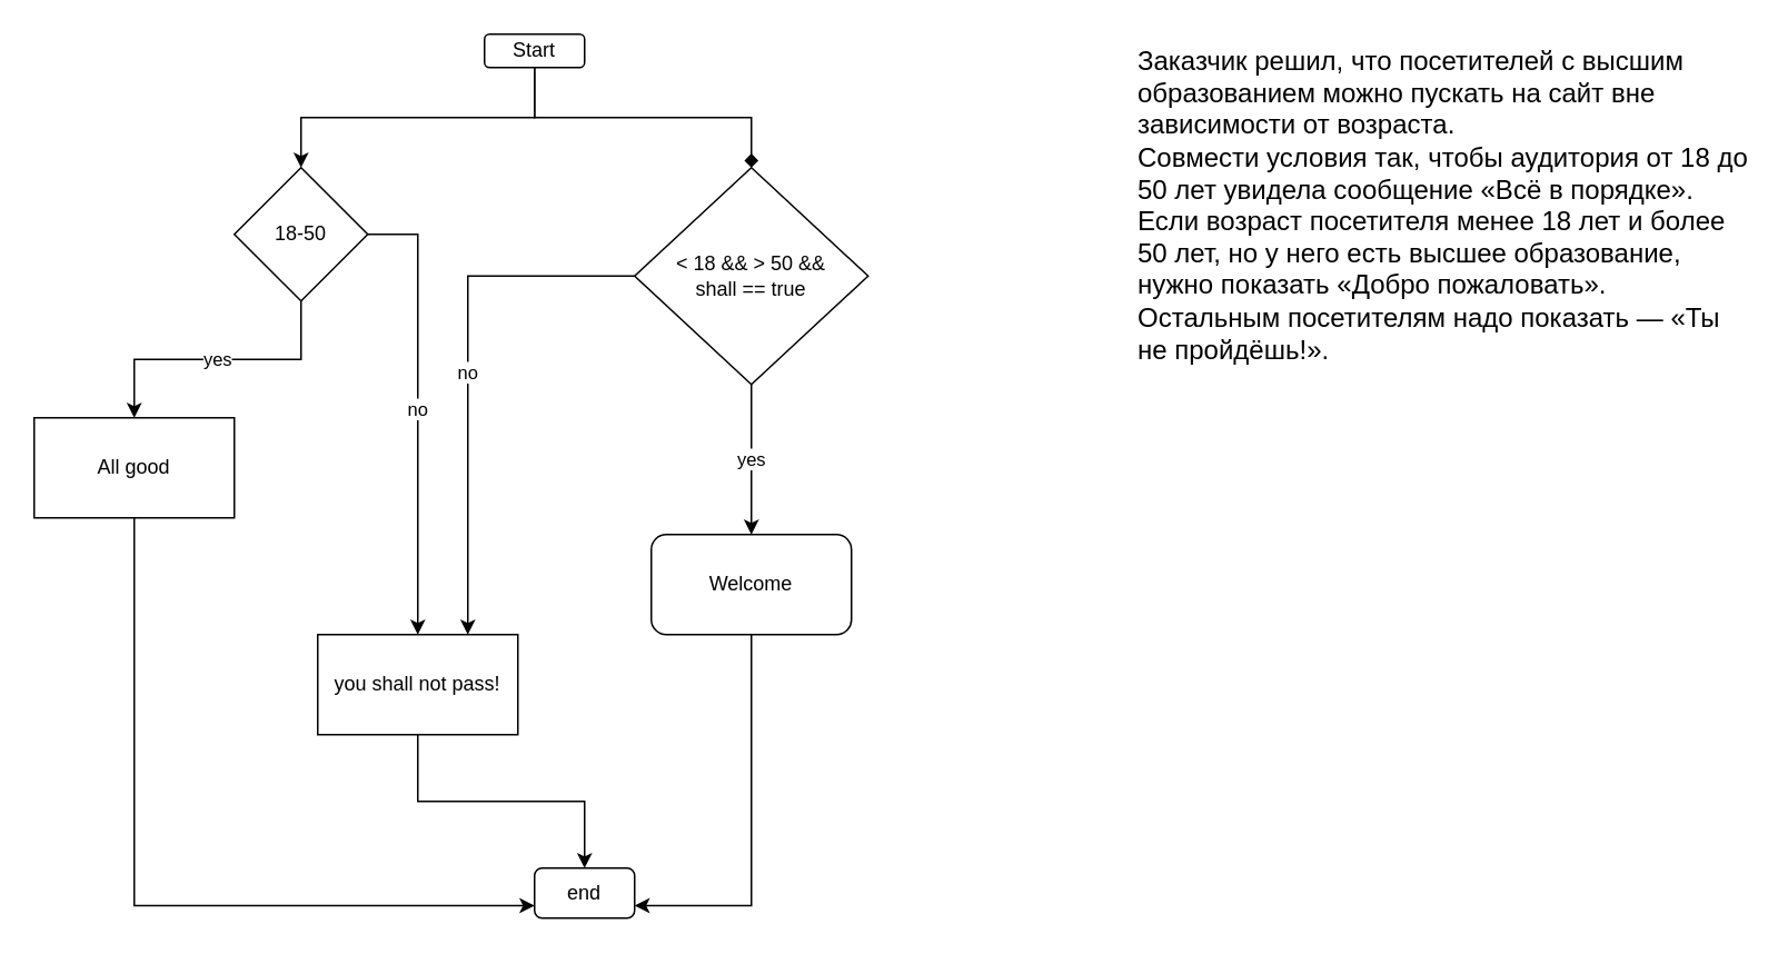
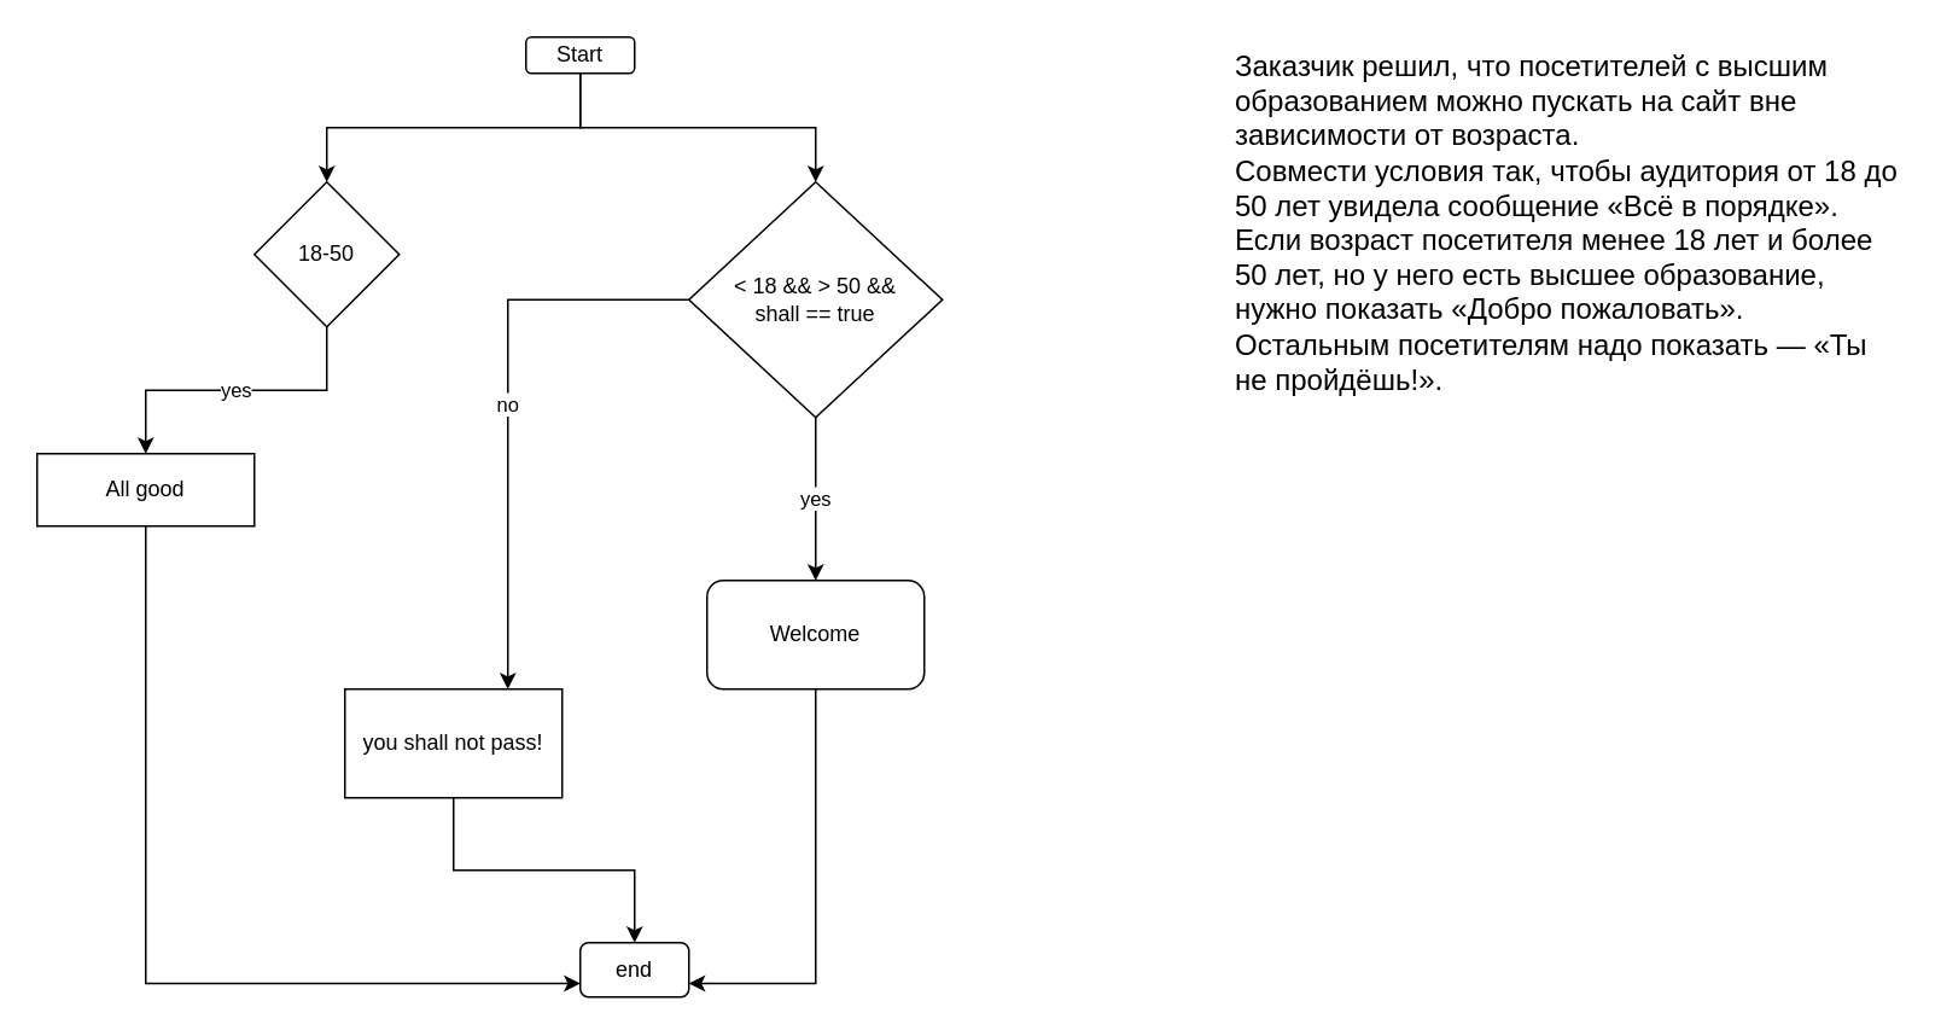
  <mxCell id="0" />
  <mxCell id="1" parent="0" />
  <mxCell id="2" value="&lt;div class=&quot;paragraph&quot; style=&quot;box-sizing: inherit; margin-top: 0px; color: rgb(0, 0, 0); font-family: &amp;quot;ys text&amp;quot;, arial, helvetica, sans-serif; font-size: 16px; font-style: normal; font-weight: 400; letter-spacing: normal; text-indent: 0px; text-transform: none; word-spacing: 0px; background-color: rgb(255, 255, 255);&quot;&gt;Заказчик решил, что посетителей с высшим образованием можно пускать на сайт вне зависимости от возраста.&lt;/div&gt;&lt;div class=&quot;paragraph&quot; style=&quot;box-sizing: inherit; margin-bottom: 0px; color: rgb(0, 0, 0); font-family: &amp;quot;ys text&amp;quot;, arial, helvetica, sans-serif; font-size: 16px; font-style: normal; font-weight: 400; letter-spacing: normal; text-indent: 0px; text-transform: none; word-spacing: 0px; background-color: rgb(255, 255, 255);&quot;&gt;Совмести условия так, чтобы аудитория от 18 до 50 лет увидела сообщение «Всё в порядке». Если возраст посетителя менее 18 лет и более 50 лет, но у него есть высшее образование, нужно показать «Добро пожаловать». Остальным посетителям надо показать — «Ты не пройдёшь!».&lt;/div&gt;" style="text;whiteSpace=wrap;html=1;" vertex="1" parent="1"><mxGeometry x="680" y="20" width="370" height="200" as="geometry" /></mxCell>
  <mxCell id="3" style="edgeStyle=orthogonalEdgeStyle;rounded=0;orthogonalLoop=1;jettySize=auto;html=1;exitX=0.5;exitY=1;exitDx=0;exitDy=0;entryX=0.5;entryY=0;entryDx=0;entryDy=0;" edge="1" parent="1" source="5" target="8"><mxGeometry relative="1" as="geometry" /></mxCell>
- <mxCell id="4" style="edgeStyle=orthogonalEdgeStyle;rounded=0;orthogonalLoop=1;jettySize=auto;html=1;exitX=0.5;exitY=1;exitDx=0;exitDy=0;endArrow=diamond;" edge="1" parent="1" source="5" target="13"><mxGeometry relative="1" as="geometry" /></mxCell>
+ <mxCell id="4" style="edgeStyle=orthogonalEdgeStyle;rounded=0;orthogonalLoop=1;jettySize=auto;html=1;exitX=0.5;exitY=1;exitDx=0;exitDy=0;" edge="1" parent="1" source="5" target="13"><mxGeometry relative="1" as="geometry" /></mxCell>
  <mxCell id="5" value="Start" style="rounded=1;whiteSpace=wrap;html=1;" vertex="1" parent="1"><mxGeometry x="290" y="20" width="60" height="20" as="geometry" /></mxCell>
  <mxCell id="6" value="yes" style="edgeStyle=orthogonalEdgeStyle;rounded=0;orthogonalLoop=1;jettySize=auto;html=1;exitX=0.5;exitY=1;exitDx=0;exitDy=0;entryX=0.5;entryY=0;entryDx=0;entryDy=0;" edge="1" parent="1" source="8" target="10"><mxGeometry relative="1" as="geometry" /></mxCell>
- <mxCell id="7" value="no" style="edgeStyle=orthogonalEdgeStyle;rounded=0;orthogonalLoop=1;jettySize=auto;html=1;exitX=1;exitY=0.5;exitDx=0;exitDy=0;" edge="1" parent="1" source="8" target="17"><mxGeometry relative="1" as="geometry" /></mxCell>
  <mxCell id="8" value="18-50" style="rhombus;whiteSpace=wrap;html=1;" vertex="1" parent="1"><mxGeometry x="140" y="100" width="80" height="80" as="geometry" /></mxCell>
  <mxCell id="9" style="edgeStyle=orthogonalEdgeStyle;rounded=0;orthogonalLoop=1;jettySize=auto;html=1;exitX=0.5;exitY=1;exitDx=0;exitDy=0;entryX=0;entryY=0.75;entryDx=0;entryDy=0;" edge="1" parent="1" source="10" target="18"><mxGeometry relative="1" as="geometry" /></mxCell>
- <mxCell id="10" value="All good" style="rounded=0;whiteSpace=wrap;html=1;" vertex="1" parent="1"><mxGeometry x="20" y="250" width="120" height="60" as="geometry" /></mxCell>
+ <mxCell id="10" value="All good" style="rounded=0;whiteSpace=wrap;html=1;" vertex="1" parent="1"><mxGeometry x="20" y="250" width="120" height="40" as="geometry" /></mxCell>
  <mxCell id="11" value="yes" style="edgeStyle=orthogonalEdgeStyle;rounded=0;orthogonalLoop=1;jettySize=auto;html=1;exitX=0.5;exitY=1;exitDx=0;exitDy=0;entryX=0.5;entryY=0;entryDx=0;entryDy=0;" edge="1" parent="1" source="13" target="15"><mxGeometry relative="1" as="geometry" /></mxCell>
  <mxCell id="12" value="no" style="edgeStyle=orthogonalEdgeStyle;rounded=0;orthogonalLoop=1;jettySize=auto;html=1;exitX=0;exitY=0.5;exitDx=0;exitDy=0;entryX=0.75;entryY=0;entryDx=0;entryDy=0;" edge="1" parent="1" source="13" target="17"><mxGeometry relative="1" as="geometry" /></mxCell>
  <mxCell id="13" value="&amp;lt; 18 &amp;amp;&amp;amp; &amp;gt; 50 &amp;amp;&amp;amp;&lt;br&gt;shall == true" style="rhombus;whiteSpace=wrap;html=1;" vertex="1" parent="1"><mxGeometry x="380" y="100" width="140" height="130" as="geometry" /></mxCell>
  <mxCell id="14" style="edgeStyle=orthogonalEdgeStyle;rounded=0;orthogonalLoop=1;jettySize=auto;html=1;exitX=0.5;exitY=1;exitDx=0;exitDy=0;entryX=1;entryY=0.75;entryDx=0;entryDy=0;" edge="1" parent="1" source="15" target="18"><mxGeometry relative="1" as="geometry" /></mxCell>
  <mxCell id="15" value="Welcome" style="whiteSpace=wrap;html=1;rounded=1;" vertex="1" parent="1"><mxGeometry x="390" y="320" width="120" height="60" as="geometry" /></mxCell>
  <mxCell id="16" style="edgeStyle=orthogonalEdgeStyle;rounded=0;orthogonalLoop=1;jettySize=auto;html=1;exitX=0.5;exitY=1;exitDx=0;exitDy=0;" edge="1" parent="1" source="17" target="18"><mxGeometry relative="1" as="geometry" /></mxCell>
  <mxCell id="17" value="you shall not pass!" style="rounded=0;whiteSpace=wrap;html=1;" vertex="1" parent="1"><mxGeometry x="190" y="380" width="120" height="60" as="geometry" /></mxCell>
  <mxCell id="18" value="end" style="rounded=1;whiteSpace=wrap;html=1;" vertex="1" parent="1"><mxGeometry x="320" y="520" width="60" height="30" as="geometry" /></mxCell>
